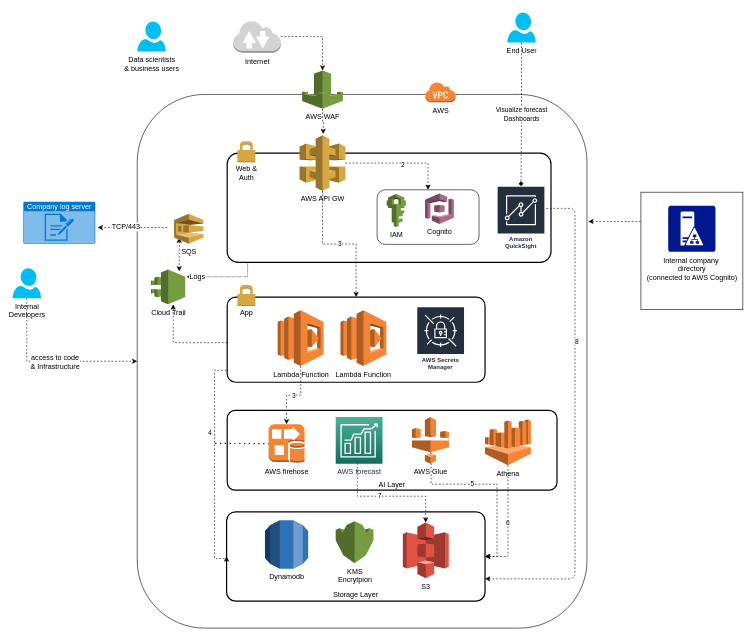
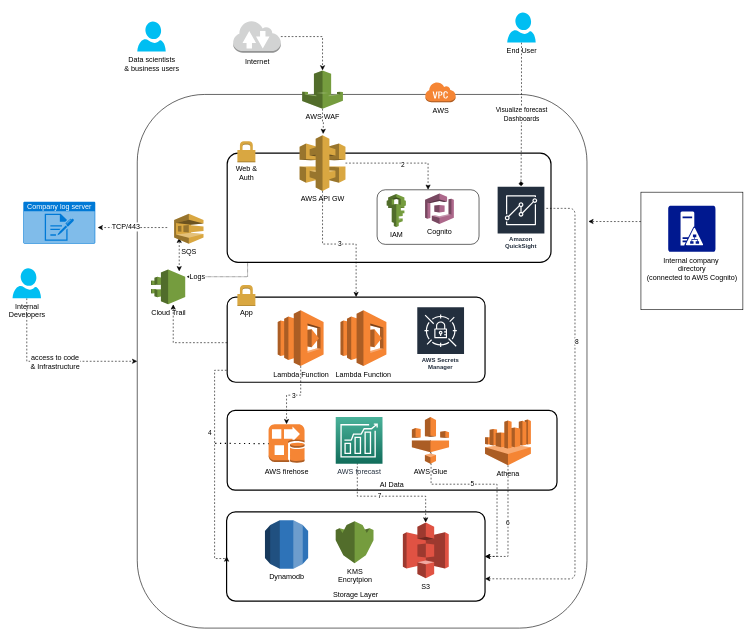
  <mxCell id="0" />
  <mxCell id="1" parent="0" />
  <mxCell id="2" value="" style="rounded=1;whiteSpace=wrap;html=1;" parent="1" vertex="1"><mxGeometry x="228" width="750" height="890" as="geometry" y="157" /></mxCell>
  <mxCell id="3" value="" style="rounded=1;arcSize=10;dashed=0;strokeColor=#000000;fillColor=none;gradientColor=none;strokeWidth=2;" parent="1" vertex="1"><mxGeometry x="378" y="255" width="540" height="182" as="geometry" /></mxCell>
  <mxCell id="4" value="" style="rounded=1;whiteSpace=wrap;html=1;" parent="1" vertex="1"><mxGeometry x="628" y="316" width="170" height="91" as="geometry" /></mxCell>
- <mxCell id="5" value="&#10;&#10;&#10;&#10;&#10;&#10;&#10;&#10;AI Layer" style="rounded=1;arcSize=10;dashed=0;strokeColor=#000000;fillColor=none;gradientColor=none;strokeWidth=2;" parent="1" vertex="1"><mxGeometry x="378" y="684" width="550" height="133" as="geometry" /></mxCell>
+ <mxCell id="5" value="&#10;&#10;&#10;&#10;&#10;&#10;&#10;&#10;AI Data" style="rounded=1;arcSize=10;dashed=0;strokeColor=#000000;fillColor=none;gradientColor=none;strokeWidth=2;" parent="1" vertex="1"><mxGeometry x="378" y="684" width="550" height="133" as="geometry" /></mxCell>
  <mxCell id="6" value="" style="edgeStyle=orthogonalEdgeStyle;rounded=0;orthogonalLoop=1;jettySize=auto;html=1;dashed=1;startArrow=none;startFill=0;endArrow=classic;endFill=1;" parent="1" source="7" target="29" edge="1"><mxGeometry relative="1" as="geometry"><Array as="points"><mxPoint x="288" y="571" /></Array></mxGeometry></mxCell>
  <mxCell id="7" value="" style="rounded=1;arcSize=10;dashed=0;strokeColor=#000000;fillColor=none;gradientColor=none;strokeWidth=2;" parent="1" vertex="1"><mxGeometry x="378" y="495" width="430" height="142" as="geometry" /></mxCell>
  <mxCell id="8" value="&lt;br&gt;&lt;br&gt;&lt;br&gt;&lt;br&gt;&lt;br&gt;Web &amp;amp;&lt;br&gt;Auth" style="dashed=0;html=1;shape=mxgraph.aws3.permissions;fillColor=#D9A741;gradientColor=none;dashed=0;" parent="1" vertex="1"><mxGeometry x="395" y="235" width="30" height="35" as="geometry" /></mxCell>
  <mxCell id="9" value="&lt;br&gt;&lt;br&gt;&lt;br&gt;&lt;br&gt;App&lt;br&gt;" style="dashed=0;html=1;shape=mxgraph.aws3.permissions;fillColor=#D9A741;gradientColor=none;dashed=0;" parent="1" vertex="1"><mxGeometry x="395" y="475" width="30" height="35" as="geometry" /></mxCell>
  <mxCell id="10" style="edgeStyle=orthogonalEdgeStyle;rounded=0;orthogonalLoop=1;jettySize=auto;html=1;exitX=0;exitY=0.25;exitDx=0;exitDy=0;entryX=1.003;entryY=0.238;entryDx=0;entryDy=0;entryPerimeter=0;dashed=1;startArrow=none;startFill=0;endArrow=classic;endFill=1;" edge="1" parent="1" source="11" target="2"><mxGeometry relative="1" as="geometry" /></mxCell>
  <mxCell id="11" value="&lt;br&gt;&lt;br&gt;&lt;br&gt;&lt;br&gt;&lt;br&gt;&lt;br&gt;&lt;br&gt;&lt;br&gt;&lt;br&gt;&lt;br&gt;&lt;br&gt;&lt;br&gt;" style="rounded=0;whiteSpace=wrap;html=1;" parent="1" vertex="1"><mxGeometry x="1068" y="320" width="170" height="196" as="geometry" /></mxCell>
  <mxCell id="12" value="Internal company&amp;nbsp;&lt;br&gt;directory &lt;br&gt;(connected to AWS Cognito)" style="shadow=0;dashed=0;html=1;labelPosition=center;verticalLabelPosition=bottom;verticalAlign=top;align=center;strokeColor=none;shape=mxgraph.mscae.vm.active_directory;fillColor=#00188F;strokeColor=none;" parent="1" vertex="1"><mxGeometry x="1113.5" y="342.5" width="79" height="77" as="geometry" /></mxCell>
  <mxCell id="13" value="&#10;&#10;&#10;&#10;&#10;&#10;&#10;&#10;&#10;Storage Layer" style="rounded=1;arcSize=10;dashed=0;strokeColor=#000000;fillColor=none;gradientColor=none;strokeWidth=2;" parent="1" vertex="1"><mxGeometry x="377" y="853" width="431" height="149" as="geometry" /></mxCell>
  <mxCell id="14" value="Dynamodb" style="outlineConnect=0;dashed=0;verticalLabelPosition=bottom;verticalAlign=top;align=center;html=1;shape=mxgraph.aws3.rds;fillColor=#2E73B8;gradientColor=none;" parent="1" vertex="1"><mxGeometry x="441" y="867" width="72" height="81" as="geometry" /></mxCell>
  <mxCell id="15" value="AWS" style="outlineConnect=0;dashed=0;verticalLabelPosition=bottom;verticalAlign=top;align=center;html=1;shape=mxgraph.aws3.virtual_private_cloud;fillColor=#F58534;gradientColor=none;" parent="1" vertex="1"><mxGeometry x="708" y="136" width="51" height="34" as="geometry" /></mxCell>
  <mxCell id="16" style="edgeStyle=orthogonalEdgeStyle;rounded=0;html=1;exitX=0.5;exitY=1;exitDx=0;exitDy=0;exitPerimeter=0;entryX=0;entryY=0.5;entryDx=0;entryDy=0;jettySize=auto;orthogonalLoop=1;dashed=1;" parent="1" source="18" target="2" edge="1"><mxGeometry relative="1" as="geometry"><mxPoint x="74" y="602" as="targetPoint" /></mxGeometry></mxCell>
  <mxCell id="17" value="access to&amp;nbsp;code&lt;br&gt;&amp;amp; Infrastructure" style="text;html=1;resizable=0;points=[];align=center;verticalAlign=middle;labelBackgroundColor=#ffffff;" parent="16" vertex="1" connectable="0"><mxGeometry x="-0.276" y="47" relative="1" as="geometry"><mxPoint x="47" y="47" as="offset" /></mxGeometry></mxCell>
  <mxCell id="18" value="Internal &lt;br&gt;Developers" style="verticalLabelPosition=bottom;html=1;verticalAlign=top;align=center;strokeColor=none;fillColor=#00BEF2;shape=mxgraph.azure.user;" parent="1" vertex="1"><mxGeometry x="20" y="447" width="47.5" height="50" as="geometry" /></mxCell>
  <mxCell id="19" style="edgeStyle=orthogonalEdgeStyle;rounded=0;orthogonalLoop=1;jettySize=auto;html=1;entryX=0.75;entryY=0.5;entryDx=0;entryDy=0;entryPerimeter=0;dashed=1;dashPattern=1 1;startArrow=none;startFill=0;endArrow=classic;endFill=1;" parent="1" edge="1"><mxGeometry relative="1" as="geometry"><mxPoint x="413" y="437" as="sourcePoint" /><mxPoint x="310.333" y="461" as="targetPoint" /><Array as="points"><mxPoint x="412" y="461" /></Array></mxGeometry></mxCell>
  <mxCell id="20" value="Logs" style="text;html=1;resizable=0;points=[];align=center;verticalAlign=middle;labelBackgroundColor=#ffffff;" parent="19" vertex="1" connectable="0"><mxGeometry x="0.727" y="-1" relative="1" as="geometry"><mxPoint x="-1" as="offset" /></mxGeometry></mxCell>
  <mxCell id="21" value="3" style="edgeStyle=orthogonalEdgeStyle;rounded=0;orthogonalLoop=1;jettySize=auto;html=1;exitX=0.5;exitY=1;exitDx=0;exitDy=0;exitPerimeter=0;entryX=0.5;entryY=0;entryDx=0;entryDy=0;dashed=1;" parent="1" source="24" target="7" edge="1"><mxGeometry relative="1" as="geometry" /></mxCell>
  <mxCell id="22" value="" style="edgeStyle=orthogonalEdgeStyle;rounded=0;orthogonalLoop=1;jettySize=auto;html=1;dashed=1;entryX=0.5;entryY=0;entryDx=0;entryDy=0;" parent="1" source="24" target="4" edge="1"><mxGeometry relative="1" as="geometry" /></mxCell>
  <mxCell id="23" value="2" style="edgeLabel;html=1;align=center;verticalAlign=middle;resizable=0;points=[];" parent="22" vertex="1" connectable="0"><mxGeometry x="0.052" y="-2" relative="1" as="geometry"><mxPoint x="-1" as="offset" /></mxGeometry></mxCell>
  <mxCell id="24" value="AWS API GW" style="outlineConnect=0;dashed=0;verticalLabelPosition=bottom;verticalAlign=top;align=center;html=1;shape=mxgraph.aws3.api_gateway;fillColor=#D9A741;gradientColor=none;" parent="1" vertex="1"><mxGeometry x="498.75" y="225" width="76.5" height="93" as="geometry" /></mxCell>
  <mxCell id="25" value="Cognito" style="outlineConnect=0;dashed=0;verticalLabelPosition=bottom;verticalAlign=top;align=center;html=1;shape=mxgraph.aws3.cognito;fillColor=#AD688B;gradientColor=none;" parent="1" vertex="1"><mxGeometry x="708" y="322" width="48" height="51" as="geometry" /></mxCell>
  <mxCell id="26" style="edgeStyle=orthogonalEdgeStyle;rounded=0;orthogonalLoop=1;jettySize=auto;html=1;exitX=0.5;exitY=1;exitDx=0;exitDy=0;exitPerimeter=0;entryX=0.5;entryY=0.05;entryDx=0;entryDy=0;entryPerimeter=0;dashed=1;startArrow=classic;startFill=1;" parent="1" edge="1"><mxGeometry relative="1" as="geometry"><mxPoint x="298" y="396" as="sourcePoint" /><mxPoint x="298" y="452" as="targetPoint" /></mxGeometry></mxCell>
  <mxCell id="27" style="edgeStyle=orthogonalEdgeStyle;rounded=0;orthogonalLoop=1;jettySize=auto;html=1;exitX=0;exitY=0.5;exitDx=0;exitDy=0;exitPerimeter=0;entryX=1;entryY=0.5;entryDx=0;entryDy=0;dashed=1;" parent="1" edge="1"><mxGeometry relative="1" as="geometry"><mxPoint x="278" y="379" as="sourcePoint" /><mxPoint x="162" y="379" as="targetPoint" /></mxGeometry></mxCell>
  <mxCell id="28" value="TCP/443" style="text;html=1;resizable=0;points=[];align=center;verticalAlign=middle;labelBackgroundColor=#ffffff;" parent="27" vertex="1" connectable="0"><mxGeometry x="0.213" y="-2" relative="1" as="geometry"><mxPoint as="offset" /></mxGeometry></mxCell>
  <mxCell id="29" value="Cloud Trail" style="outlineConnect=0;dashed=0;verticalLabelPosition=bottom;verticalAlign=top;align=center;html=1;shape=mxgraph.aws3.cloudtrail;fillColor=#759C3E;gradientColor=none;" parent="1" vertex="1"><mxGeometry x="251" y="449" width="57" height="58" as="geometry" /></mxCell>
  <mxCell id="30" value="Data scientists&lt;br&gt;&amp;amp; business users" style="verticalLabelPosition=bottom;html=1;verticalAlign=top;align=center;strokeColor=none;fillColor=#00BEF2;shape=mxgraph.azure.user;" parent="1" vertex="1"><mxGeometry x="228" y="35.5" width="47.5" height="50" as="geometry" /></mxCell>
  <mxCell id="31" value="" style="edgeStyle=orthogonalEdgeStyle;rounded=0;orthogonalLoop=1;jettySize=auto;html=1;dashed=1;" parent="1" source="32" target="34" edge="1"><mxGeometry relative="1" as="geometry" /></mxCell>
  <mxCell id="32" value="Internet" style="outlineConnect=0;dashed=0;verticalLabelPosition=bottom;verticalAlign=top;align=center;html=1;shape=mxgraph.aws3.internet_2;fillColor=#D2D3D3;gradientColor=none;" parent="1" vertex="1"><mxGeometry x="388" y="33.5" width="79.5" height="54" as="geometry" /></mxCell>
  <mxCell id="33" style="edgeStyle=orthogonalEdgeStyle;rounded=0;orthogonalLoop=1;jettySize=auto;html=1;exitX=0.5;exitY=1;exitDx=0;exitDy=0;exitPerimeter=0;entryX=0.5;entryY=0;entryDx=0;entryDy=0;entryPerimeter=0;dashed=1;" parent="1" source="34" edge="1"><mxGeometry relative="1" as="geometry"><mxPoint x="538" y="223" as="targetPoint" /></mxGeometry></mxCell>
  <mxCell id="34" value="AWS WAF" style="outlineConnect=0;dashed=0;verticalLabelPosition=bottom;verticalAlign=top;align=center;html=1;shape=mxgraph.aws3.waf;fillColor=#759C3E;gradientColor=none;" parent="1" vertex="1"><mxGeometry x="503" y="117" width="68" height="64" as="geometry" /></mxCell>
  <mxCell id="35" value="" style="edgeStyle=orthogonalEdgeStyle;rounded=0;orthogonalLoop=1;jettySize=auto;html=1;entryX=0;entryY=0.5;entryDx=0;entryDy=0;dashed=1;" parent="1" target="13" edge="1"><mxGeometry relative="1" as="geometry"><mxPoint x="377" y="617" as="sourcePoint" /><Array as="points"><mxPoint x="357" y="617" /><mxPoint x="357" y="931" /></Array></mxGeometry></mxCell>
  <mxCell id="36" value="4" style="edgeLabel;html=1;align=center;verticalAlign=middle;resizable=0;points=[];" parent="35" vertex="1" connectable="0"><mxGeometry x="-0.311" y="-9" relative="1" as="geometry"><mxPoint as="offset" /></mxGeometry></mxCell>
  <mxCell id="37" value="3" style="edgeStyle=orthogonalEdgeStyle;rounded=0;orthogonalLoop=1;jettySize=auto;html=1;dashed=1;startArrow=none;startFill=0;endArrow=classic;endFill=1;" parent="1" source="38" target="48" edge="1"><mxGeometry relative="1" as="geometry" /></mxCell>
  <mxCell id="38" value="Lambda Function" style="outlineConnect=0;dashed=0;verticalLabelPosition=bottom;verticalAlign=top;align=center;html=1;shape=mxgraph.aws3.lambda;fillColor=#F58534;gradientColor=none;" parent="1" vertex="1"><mxGeometry x="462.25" y="517" width="76.5" height="93" as="geometry" /></mxCell>
  <mxCell id="39" value="Lambda Function" style="outlineConnect=0;dashed=0;verticalLabelPosition=bottom;verticalAlign=top;align=center;html=1;shape=mxgraph.aws3.lambda;fillColor=#F58534;gradientColor=none;" parent="1" vertex="1"><mxGeometry x="567" y="517" width="76.5" height="93" as="geometry" /></mxCell>
  <mxCell id="40" value="IAM" style="outlineConnect=0;dashed=0;verticalLabelPosition=bottom;verticalAlign=top;align=center;html=1;shape=mxgraph.aws3.iam;fillColor=#759C3E;gradientColor=none;" parent="1" vertex="1"><mxGeometry x="644" y="323" width="32" height="55" as="geometry" /></mxCell>
  <mxCell id="41" value="SQS" style="outlineConnect=0;dashed=0;verticalLabelPosition=bottom;verticalAlign=top;align=center;html=1;shape=mxgraph.aws3.sqs;fillColor=#D9A741;gradientColor=none;" parent="1" vertex="1"><mxGeometry x="289.5" y="356" width="49" height="50" as="geometry" /></mxCell>
  <mxCell id="42" value="5" style="edgeStyle=orthogonalEdgeStyle;rounded=0;orthogonalLoop=1;jettySize=auto;html=1;exitX=1;exitY=0.5;exitDx=0;exitDy=0;entryX=0.5;entryY=1;entryDx=0;entryDy=0;entryPerimeter=0;dashed=1;startArrow=classic;startFill=1;endArrow=none;endFill=0;" parent="1" source="13" target="49" edge="1"><mxGeometry relative="1" as="geometry"><Array as="points"><mxPoint x="828" y="928" /><mxPoint x="828" y="807" /><mxPoint x="718" y="807" /><mxPoint x="718" y="734" /></Array></mxGeometry></mxCell>
  <mxCell id="43" value="S3" style="outlineConnect=0;dashed=0;verticalLabelPosition=bottom;verticalAlign=top;align=center;html=1;shape=mxgraph.aws3.s3;fillColor=#E05243;gradientColor=none;" parent="1" vertex="1"><mxGeometry x="671" y="871" width="76.5" height="93" as="geometry" /></mxCell>
  <mxCell id="44" value="KMS &lt;br&gt;Encrytpion" style="outlineConnect=0;dashed=0;verticalLabelPosition=bottom;verticalAlign=top;align=center;html=1;shape=mxgraph.aws3.kms;fillColor=#759C3E;gradientColor=none;" parent="1" vertex="1"><mxGeometry x="559" y="869" width="63" height="70" as="geometry" /></mxCell>
  <mxCell id="45" value="Company log server" style="html=1;strokeColor=none;fillColor=#0079D6;labelPosition=center;verticalLabelPosition=middle;verticalAlign=top;align=center;fontSize=12;outlineConnect=0;spacingTop=-6;fontColor=#FFFFFF;shape=mxgraph.sitemap.log;" parent="1" vertex="1"><mxGeometry x="38" y="336" width="120" height="70" as="geometry" /></mxCell>
  <mxCell id="46" value="" style="edgeStyle=orthogonalEdgeStyle;rounded=0;orthogonalLoop=1;jettySize=auto;html=1;dashed=1;startArrow=none;startFill=0;endArrow=classic;endFill=1;" parent="1" target="43" edge="1"><mxGeometry relative="1" as="geometry"><Array as="points"><mxPoint x="595" y="827" /><mxPoint x="709" y="827" /></Array><mxPoint x="595" y="771.434" as="sourcePoint" /></mxGeometry></mxCell>
  <mxCell id="47" value="7" style="edgeLabel;html=1;align=center;verticalAlign=middle;resizable=0;points=[];" vertex="1" connectable="0" parent="46"><mxGeometry x="-0.141" y="1" relative="1" as="geometry"><mxPoint as="offset" /></mxGeometry></mxCell>
  <mxCell id="48" value="AWS firehose" style="outlineConnect=0;dashed=0;verticalLabelPosition=bottom;verticalAlign=top;align=center;html=1;shape=mxgraph.aws3.kinesis_firehose;fillColor=#F58534;gradientColor=none;" parent="1" vertex="1"><mxGeometry x="447" y="707" width="60" height="64.5" as="geometry" /></mxCell>
  <mxCell id="49" value="AWS Glue" style="outlineConnect=0;dashed=0;verticalLabelPosition=bottom;verticalAlign=top;align=center;html=1;shape=mxgraph.aws3.glue;fillColor=#F58534;gradientColor=none;" parent="1" vertex="1"><mxGeometry x="686" y="695" width="62" height="78" as="geometry" /></mxCell>
  <mxCell id="50" value="AWS forecast" style="outlineConnect=0;fontColor=#232F3E;gradientColor=#4AB29A;gradientDirection=north;fillColor=#116D5B;strokeColor=#ffffff;dashed=0;verticalLabelPosition=bottom;verticalAlign=top;align=center;html=1;fontSize=12;fontStyle=0;aspect=fixed;shape=mxgraph.aws4.resourceIcon;resIcon=mxgraph.aws4.forecast;" vertex="1" parent="1"><mxGeometry x="559" y="695" width="78" height="78" as="geometry" /></mxCell>
  <mxCell id="51" value="AWS Secrets Manager" style="outlineConnect=0;fontColor=#232F3E;gradientColor=none;strokeColor=#ffffff;fillColor=#232F3E;dashed=0;verticalLabelPosition=middle;verticalAlign=bottom;align=center;html=1;whiteSpace=wrap;fontSize=10;fontStyle=1;spacing=3;shape=mxgraph.aws4.productIcon;prIcon=mxgraph.aws4.secrets_manager;" vertex="1" parent="1"><mxGeometry x="694" y="511" width="80" height="110" as="geometry" /></mxCell>
  <mxCell id="52" value="" style="endArrow=none;dashed=1;html=1;dashPattern=1 3;strokeWidth=2;entryX=0;entryY=0.5;entryDx=0;entryDy=0;entryPerimeter=0;" edge="1" parent="1" target="48"><mxGeometry width="50" height="50" relative="1" as="geometry"><mxPoint x="358" y="739" as="sourcePoint" /><mxPoint x="408" y="727" as="targetPoint" /></mxGeometry></mxCell>
  <mxCell id="53" value="6" style="edgeStyle=orthogonalEdgeStyle;rounded=0;orthogonalLoop=1;jettySize=auto;html=1;entryX=1;entryY=0.5;entryDx=0;entryDy=0;dashed=1;" edge="1" parent="1" source="54" target="13"><mxGeometry relative="1" as="geometry" /></mxCell>
  <mxCell id="54" value="Athena" style="outlineConnect=0;dashed=0;verticalLabelPosition=bottom;verticalAlign=top;align=center;html=1;shape=mxgraph.aws3.athena;fillColor=#F58534;gradientColor=none;" vertex="1" parent="1"><mxGeometry x="808" y="699" width="76.5" height="76.5" as="geometry" /></mxCell>
  <mxCell id="55" value="Amazon QuickSight" style="outlineConnect=0;fontColor=#232F3E;gradientColor=none;strokeColor=#ffffff;fillColor=#232F3E;dashed=0;verticalLabelPosition=middle;verticalAlign=bottom;align=center;html=1;whiteSpace=wrap;fontSize=10;fontStyle=1;spacing=3;shape=mxgraph.aws4.productIcon;prIcon=mxgraph.aws4.quicksight;" vertex="1" parent="1"><mxGeometry x="828" y="310" width="80" height="110" as="geometry" /></mxCell>
  <mxCell id="56" value="Visualize forecast&lt;br&gt;Dashboards" style="edgeStyle=orthogonalEdgeStyle;rounded=0;orthogonalLoop=1;jettySize=auto;html=1;dashed=1;endArrow=diamond;" edge="1" parent="1" source="57" target="55"><mxGeometry relative="1" as="geometry" /></mxCell>
  <mxCell id="57" value="End User" style="verticalLabelPosition=bottom;html=1;verticalAlign=top;align=center;strokeColor=none;fillColor=#00BEF2;shape=mxgraph.azure.user;" vertex="1" parent="1"><mxGeometry x="845" y="20.5" width="47.5" height="50" as="geometry" /></mxCell>
  <mxCell id="58" value="" style="endArrow=none;startArrow=classic;html=1;dashed=1;exitX=1;exitY=0.75;exitDx=0;exitDy=0;startFill=1;endFill=0;" edge="1" parent="1" source="13"><mxGeometry width="50" height="50" relative="1" as="geometry"><mxPoint x="848" y="437" as="sourcePoint" /><mxPoint x="908" y="347" as="targetPoint" /><Array as="points"><mxPoint x="958" y="965" /><mxPoint x="958" y="657" /><mxPoint x="958" y="347" /><mxPoint x="928" y="347" /></Array></mxGeometry></mxCell>
  <mxCell id="59" value="8" style="edgeLabel;html=1;align=center;verticalAlign=middle;resizable=0;points=[];" vertex="1" connectable="0" parent="58"><mxGeometry x="0.335" y="-2" relative="1" as="geometry"><mxPoint y="-1" as="offset" /></mxGeometry></mxCell>
